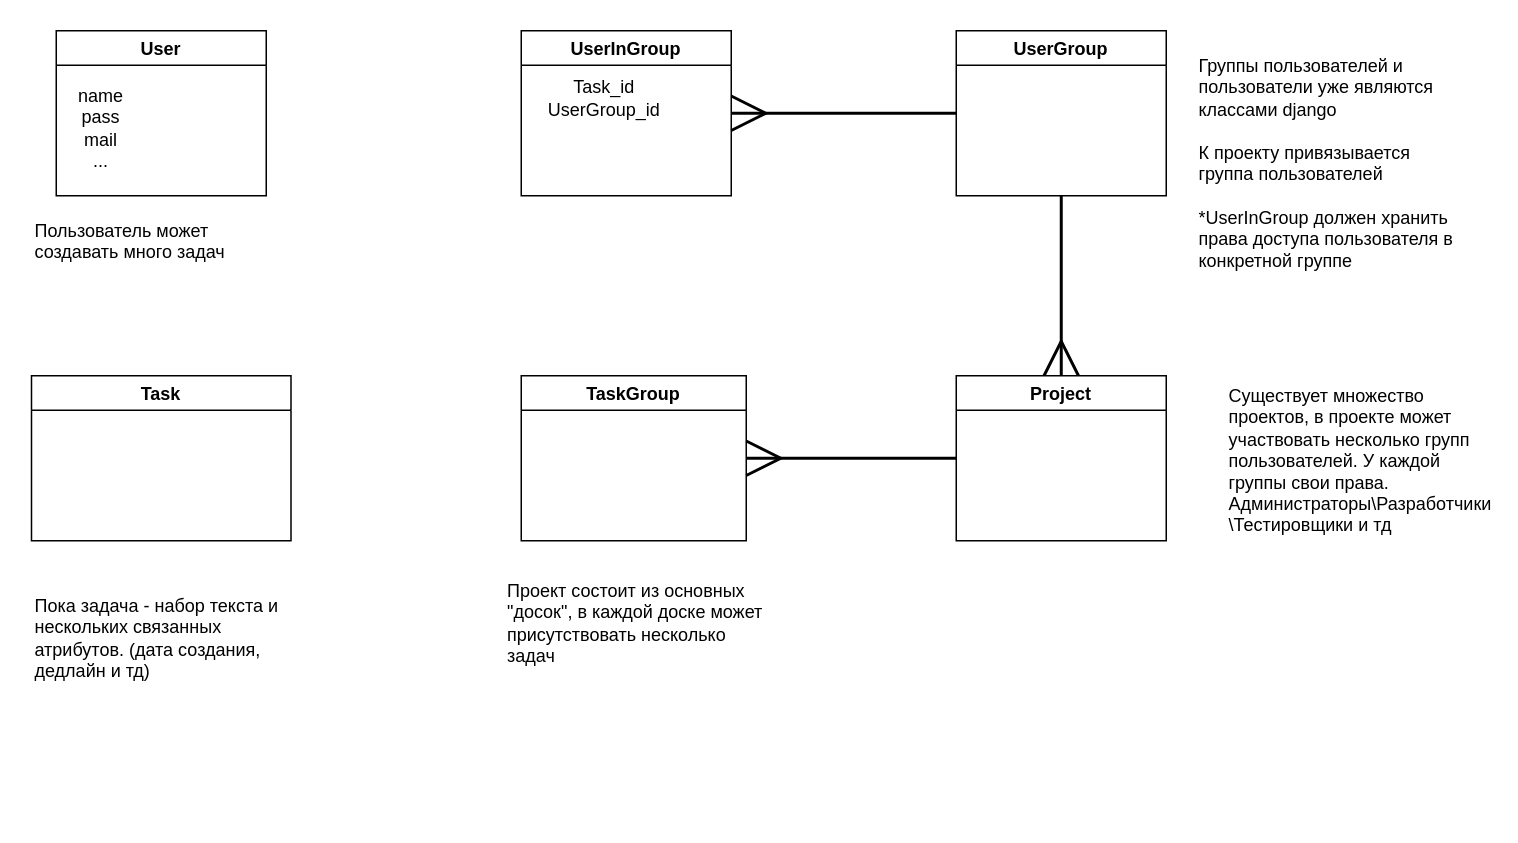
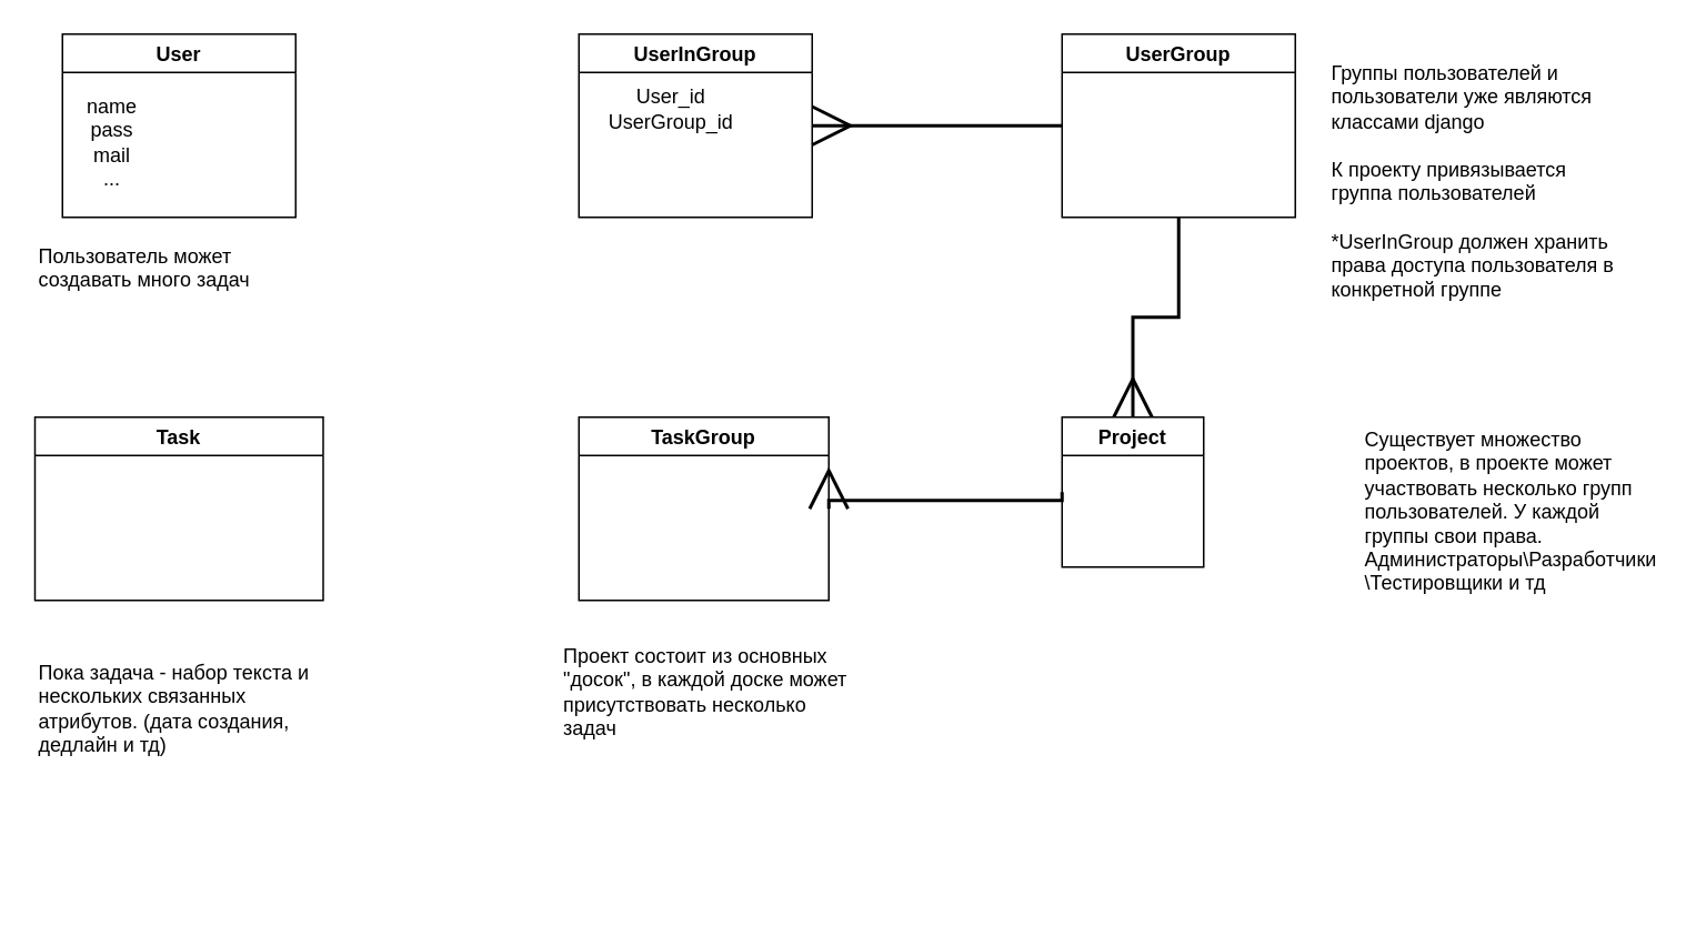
  <mxCell id="0" />
  <mxCell id="1" parent="0" />
  <mxCell id="2" value="User" style="swimlane;" vertex="1" parent="1"><mxGeometry x="37" y="20" width="140" height="110" as="geometry" /></mxCell>
  <mxCell id="3" value="&lt;div&gt;name&lt;/div&gt;&lt;div&gt;pass&lt;/div&gt;&lt;div&gt;mail&lt;/div&gt;&lt;div&gt;...&lt;br&gt;&lt;/div&gt;" style="text;html=1;strokeColor=none;fillColor=none;align=center;verticalAlign=middle;whiteSpace=wrap;rounded=0;" vertex="1" parent="2"><mxGeometry x="10" y="30" width="40" height="70" as="geometry" /></mxCell>
  <mxCell id="4" style="edgeStyle=elbowEdgeStyle;rounded=0;orthogonalLoop=1;jettySize=auto;elbow=vertical;html=1;exitX=0;exitY=0.5;exitDx=0;exitDy=0;entryX=1;entryY=0.5;entryDx=0;entryDy=0;endArrow=ERmany;endFill=0;endSize=20;strokeWidth=2;" edge="1" parent="1" source="6" target="7"><mxGeometry relative="1" as="geometry" /></mxCell>
  <mxCell id="5" style="edgeStyle=elbowEdgeStyle;rounded=0;orthogonalLoop=1;jettySize=auto;elbow=vertical;html=1;exitX=0.5;exitY=1;exitDx=0;exitDy=0;endArrow=ERmany;endFill=0;endSize=20;strokeWidth=2;entryX=0.5;entryY=0;entryDx=0;entryDy=0;" edge="1" parent="1" source="6" target="13"><mxGeometry relative="1" as="geometry"><mxPoint x="697" y="190" as="targetPoint" /></mxGeometry></mxCell>
  <mxCell id="6" value="UserGroup" style="swimlane;" vertex="1" parent="1"><mxGeometry x="637" y="20" width="140" height="110" as="geometry" /></mxCell>
  <mxCell id="7" value="UserInGroup" style="swimlane;" vertex="1" parent="1"><mxGeometry x="347" y="20" width="140" height="110" as="geometry" /></mxCell>
- <mxCell id="8" value="&lt;div&gt;Task_id&lt;/div&gt;&lt;div&gt;UserGroup_id&lt;/div&gt;" style="text;html=1;align=center;verticalAlign=middle;resizable=0;points=[];autosize=1;strokeColor=none;" vertex="1" parent="7"><mxGeometry x="10" y="30" width="90" height="30" as="geometry" /></mxCell>
+ <mxCell id="8" value="&lt;div&gt;User_id&lt;/div&gt;&lt;div&gt;UserGroup_id&lt;/div&gt;" style="text;html=1;align=center;verticalAlign=middle;resizable=0;points=[];autosize=1;strokeColor=none;" vertex="1" parent="7"><mxGeometry x="10" y="30" width="90" height="30" as="geometry" /></mxCell>
  <mxCell id="9" value="Task" style="swimlane;" vertex="1" parent="1"><mxGeometry x="20.5" y="250" width="173" height="110" as="geometry" /></mxCell>
  <mxCell id="10" value="Пользователь может создавать много задач" style="text;html=1;strokeColor=none;fillColor=none;align=left;verticalAlign=top;whiteSpace=wrap;rounded=0;" vertex="1" parent="9"><mxGeometry y="-110" width="150" height="50" as="geometry" /></mxCell>
  <mxCell id="11" value="TaskGroup" style="swimlane;" vertex="1" parent="1"><mxGeometry x="347" y="250" width="150" height="110" as="geometry" /></mxCell>
  <mxCell id="12" style="edgeStyle=elbowEdgeStyle;rounded=0;orthogonalLoop=1;jettySize=auto;elbow=vertical;html=1;exitX=0;exitY=0.5;exitDx=0;exitDy=0;entryX=1;entryY=0.5;entryDx=0;entryDy=0;endArrow=ERmany;endFill=0;endSize=20;strokeWidth=2;" edge="1" parent="1" source="13" target="11"><mxGeometry relative="1" as="geometry" /></mxCell>
- <mxCell id="13" value="Project" style="swimlane;" vertex="1" parent="1"><mxGeometry x="637" y="250" width="140" height="110" as="geometry" /></mxCell>
+ <mxCell id="13" value="Project" style="swimlane;" vertex="1" parent="1"><mxGeometry x="637" y="250" width="85" height="90" as="geometry" /></mxCell>
  <mxCell id="14" value="&lt;div&gt;Группы пользователей и пользователи уже являются классами django&lt;/div&gt;&lt;div&gt;&lt;br&gt;&lt;/div&gt;&lt;div&gt;К проекту привязывается группа пользователей &lt;br&gt;&lt;/div&gt;&lt;div&gt;&lt;br&gt;&lt;/div&gt;&lt;div&gt;*UserInGroup должен хранить права доступа пользователя в конкретной группе&lt;br&gt;&lt;/div&gt;" style="text;html=1;strokeColor=none;fillColor=none;align=left;verticalAlign=top;whiteSpace=wrap;rounded=0;" vertex="1" parent="1"><mxGeometry x="797" y="30" width="173" height="150" as="geometry" /></mxCell>
  <mxCell id="15" value="&lt;div&gt;Существует множество проектов, в проекте может участвовать несколько групп пользователей. У каждой группы свои права. Администраторы\Разработчики \Тестировщики и тд&lt;/div&gt;&lt;div&gt;&lt;br&gt;&lt;/div&gt;" style="text;html=1;strokeColor=none;fillColor=none;align=left;verticalAlign=top;whiteSpace=wrap;rounded=0;" vertex="1" parent="1"><mxGeometry x="817" y="250" width="173" height="150" as="geometry" /></mxCell>
  <mxCell id="16" value="Проект состоит из основных &quot;досок&quot;, в каждой доске может присутствовать несколько задач" style="text;html=1;strokeColor=none;fillColor=none;align=left;verticalAlign=top;whiteSpace=wrap;rounded=0;" vertex="1" parent="1"><mxGeometry x="335.5" y="380" width="173" height="150" as="geometry" /></mxCell>
  <mxCell id="17" value="Пока задача - набор текста и нескольких связанных атрибутов. (дата создания, дедлайн и тд)" style="text;html=1;strokeColor=none;fillColor=none;align=left;verticalAlign=top;whiteSpace=wrap;rounded=0;" vertex="1" parent="1"><mxGeometry x="20.5" y="390" width="173" height="150" as="geometry" /></mxCell>
